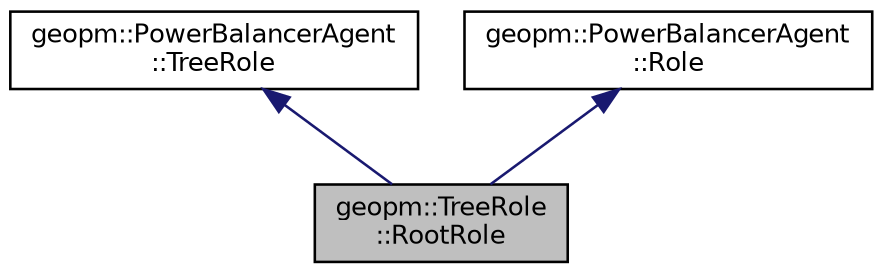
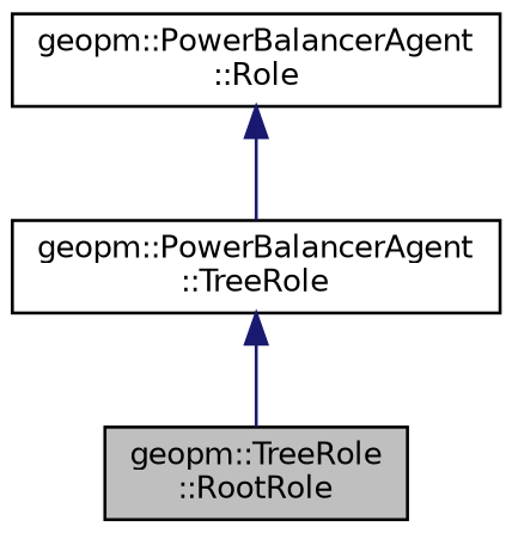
  digraph {
    node [color=black fillcolor=white fontname=Helvetica fontsize=10 shape=record style=filled]
    edge [color=midnightblue dir=back fontname=Helvetica fontsize=10 labelfontname=Helvetica labelfontsize=10 style=solid]
    n1 [fillcolor=grey75 fontcolor=black height=0.2 label="geopm::TreeRole\l::RootRole" width=0.4]
    n2 [height=0.2 label="geopm::PowerBalancerAgent\l::TreeRole" width=0.4]
    n3 [height=0.2 label="geopm::PowerBalancerAgent\l::Role" width=0.4]
    n2 -> n1
-   n3 -> n1
+   n3 -> n2
  }
